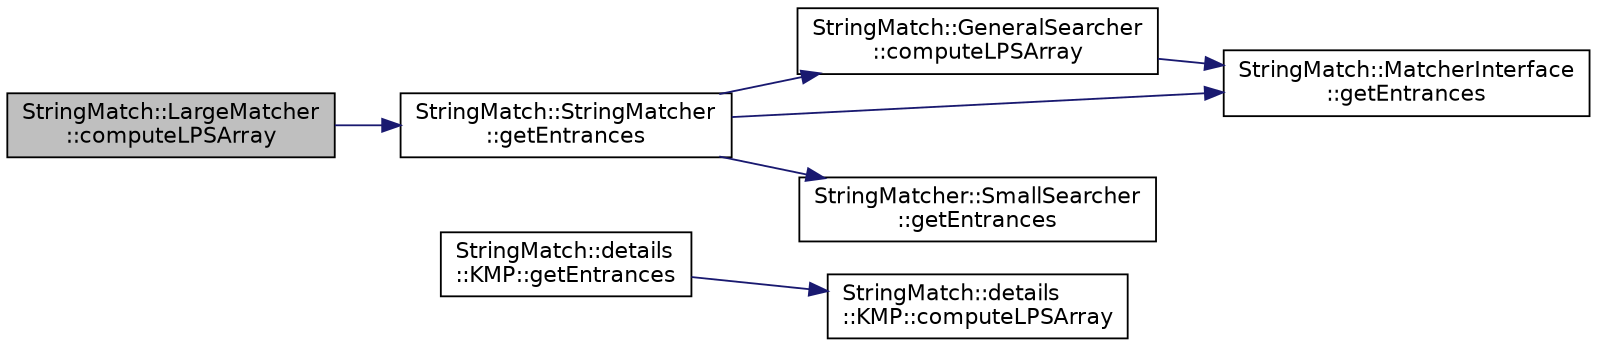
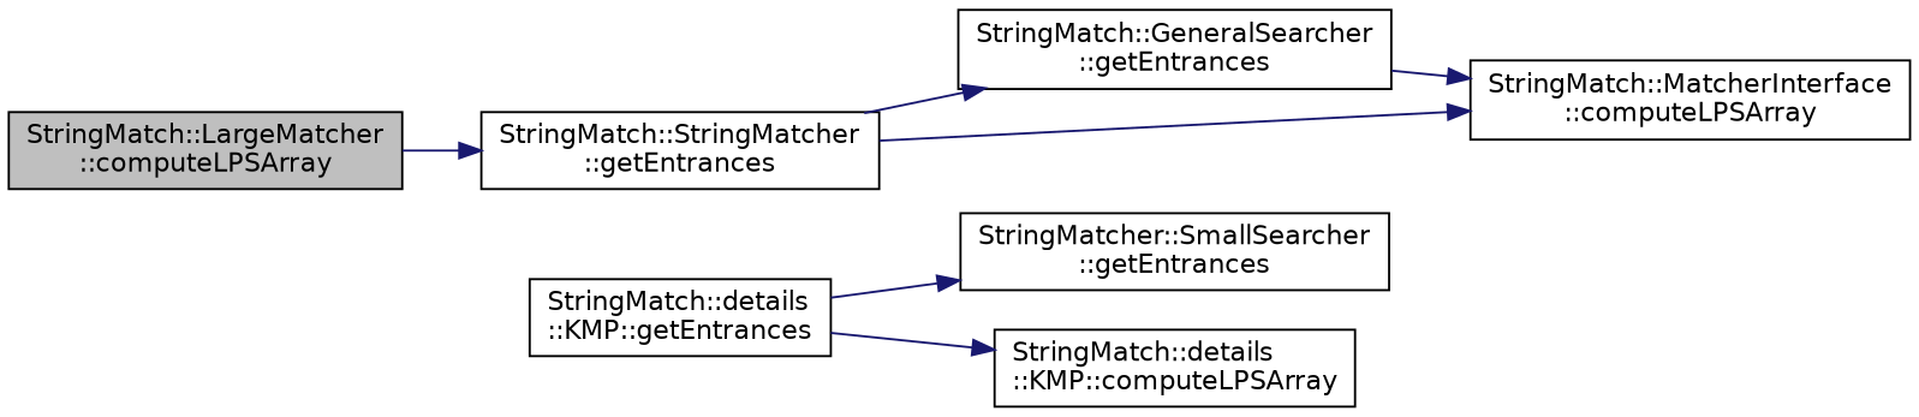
  digraph {
    rankdir=LR
    node [color=black fillcolor=white fontname=Helvetica fontsize=12 shape=record style=filled]
    edge [color=midnightblue fontname=Helvetica fontsize=12 labelfontname=Helvetica labelfontsize=12 style=solid]
    n1 [fillcolor=grey75 fontcolor=black height=0.2 label="StringMatch::LargeMatcher\l::computeLPSArray" width=0.4]
    n2 [height=0.2 label="StringMatch::StringMatcher\l::getEntrances" width=0.4]
-   n3 [height=0.2 label="StringMatch::GeneralSearcher\l::computeLPSArray" width=0.4]
+   n3 [height=0.2 label="StringMatch::GeneralSearcher\l::getEntrances" width=0.4]
    n4 [height=0.2 label="StringMatcher::SmallSearcher\l::getEntrances" width=0.4]
-   n5 [height=0.2 label="StringMatch::MatcherInterface\l::getEntrances" width=0.4]
+   n5 [height=0.2 label="StringMatch::MatcherInterface\l::computeLPSArray" width=0.4]
    n6 [height=0.2 label="StringMatch::details\l::KMP::getEntrances" width=0.4]
    n7 [height=0.2 label="StringMatch::details\l::KMP::computeLPSArray" width=0.4]
    n1 -> n2
    n2 -> n3
-   n2 -> n4
+   n6 -> n4
    n2 -> n5
    n3 -> n5
    n6 -> n7
  }
